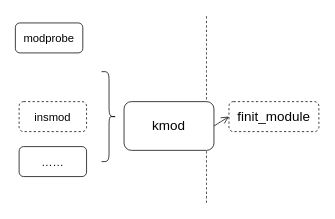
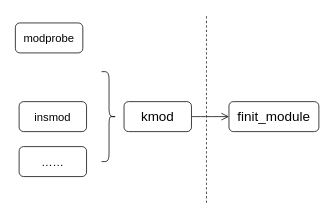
  <mxCell id="0" />
  <mxCell id="1" parent="0" />
  <mxCell id="2" value="" style="endArrow=none;dashed=1;html=1;rounded=0;fontSize=12;startSize=8;endSize=8;curved=1;" edge="1" parent="1"><mxGeometry width="50" height="50" relative="1" as="geometry"><mxPoint x="275" y="270" as="sourcePoint" /><mxPoint x="275" y="20" as="targetPoint" /></mxGeometry></mxCell>
  <mxCell id="3" value="&lt;font style=&quot;font-size: 15px;&quot;&gt;modprobe&lt;/font&gt;" style="rounded=1;whiteSpace=wrap;html=1;" vertex="1" parent="1"><mxGeometry x="20" y="30" width="90" height="40" as="geometry" /></mxCell>
- <mxCell id="4" value="&lt;span style=&quot;font-size: 15px;&quot;&gt;insmod&lt;/span&gt;" style="rounded=1;whiteSpace=wrap;html=1;dashed=1;" vertex="1" parent="1"><mxGeometry x="25" y="135" width="90" height="40" as="geometry" /></mxCell>
+ <mxCell id="4" value="&lt;span style=&quot;font-size: 15px;&quot;&gt;insmod&lt;/span&gt;" style="rounded=1;whiteSpace=wrap;html=1;" vertex="1" parent="1"><mxGeometry x="25" y="135" width="90" height="40" as="geometry" /></mxCell>
  <mxCell id="5" value="&lt;span style=&quot;font-size: 15px;&quot;&gt;……&lt;/span&gt;" style="rounded=1;whiteSpace=wrap;html=1;" vertex="1" parent="1"><mxGeometry x="25" y="195" width="90" height="40" as="geometry" /></mxCell>
  <mxCell id="6" style="edgeStyle=none;curved=1;rounded=0;orthogonalLoop=1;jettySize=auto;html=1;exitX=1;exitY=0.5;exitDx=0;exitDy=0;entryX=0;entryY=0.5;entryDx=0;entryDy=0;fontSize=12;startSize=8;endSize=8;endArrow=open;" edge="1" parent="1" source="7" target="9"><mxGeometry relative="1" as="geometry" /></mxCell>
- <mxCell id="7" value="&lt;font style=&quot;font-size: 18px;&quot;&gt;kmod&lt;/font&gt;" style="rounded=1;whiteSpace=wrap;html=1;" vertex="1" parent="1"><mxGeometry x="165" y="135" width="120" height="65" as="geometry" /></mxCell>
+ <mxCell id="7" value="&lt;font style=&quot;font-size: 18px;&quot;&gt;kmod&lt;/font&gt;" style="rounded=1;whiteSpace=wrap;html=1;" vertex="1" parent="1"><mxGeometry x="165" y="135" width="90" height="40" as="geometry" /></mxCell>
  <mxCell id="8" value="" style="shape=curlyBracket;whiteSpace=wrap;html=1;rounded=1;flipH=1;labelPosition=right;verticalLabelPosition=middle;align=left;verticalAlign=middle;fontSize=16;" vertex="1" parent="1"><mxGeometry x="135" y="95" width="20" height="120" as="geometry" /></mxCell>
- <mxCell id="9" value="&lt;font style=&quot;font-size: 18px;&quot;&gt;finit_module&lt;/font&gt;" style="rounded=1;whiteSpace=wrap;html=1;fontSize=16;dashed=1;" vertex="1" parent="1"><mxGeometry x="305" y="135" width="120" height="40" as="geometry" /></mxCell>
+ <mxCell id="9" value="&lt;font style=&quot;font-size: 18px;&quot;&gt;finit_module&lt;/font&gt;" style="rounded=1;whiteSpace=wrap;html=1;fontSize=16;" vertex="1" parent="1"><mxGeometry x="305" y="135" width="120" height="40" as="geometry" /></mxCell>
